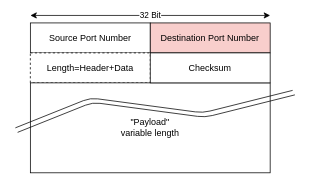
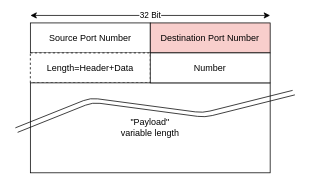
  <mxCell id="0" />
  <mxCell id="1" parent="0" />
  <mxCell id="2" value="Source Port Number" style="rounded=0;whiteSpace=wrap;html=1;" vertex="1" parent="1"><mxGeometry x="40" y="30" width="160" height="40" as="geometry" /></mxCell>
  <mxCell id="3" value="Destination Port Number" style="rounded=0;whiteSpace=wrap;html=1;fillColor=#f8cecc;" vertex="1" parent="1"><mxGeometry x="200" y="30" width="160" height="40" as="geometry" /></mxCell>
  <mxCell id="4" value="Length=Header+Data" style="rounded=0;whiteSpace=wrap;html=1;dashed=1;" vertex="1" parent="1"><mxGeometry x="40" y="70" width="160" height="40" as="geometry" /></mxCell>
  <mxCell id="5" value="&quot;Payload&quot;&lt;br&gt;variable length" style="rounded=0;whiteSpace=wrap;html=1;" vertex="1" parent="1"><mxGeometry x="40" y="110" width="320" height="120" as="geometry" /></mxCell>
- <mxCell id="6" value="Checksum" style="rounded=0;whiteSpace=wrap;html=1;" vertex="1" parent="1"><mxGeometry x="200" y="70" width="160" height="40" as="geometry" /></mxCell>
+ <mxCell id="6" value="Number" style="rounded=0;whiteSpace=wrap;html=1;" vertex="1" parent="1"><mxGeometry x="200" y="70" width="160" height="40" as="geometry" /></mxCell>
  <mxCell id="7" value="32 Bit" style="endArrow=classic;startArrow=classic;html=1;" edge="1" parent="1"><mxGeometry width="50" height="50" relative="1" as="geometry"><mxPoint x="40" y="20" as="sourcePoint" /><mxPoint x="360" y="20" as="targetPoint" /></mxGeometry></mxCell>
  <mxCell id="8" value="" style="endArrow=none;html=1;" edge="1" parent="1"><mxGeometry width="50" height="50" relative="1" as="geometry"><mxPoint x="20" y="170" as="sourcePoint" /><mxPoint x="390" y="120" as="targetPoint" /><Array as="points"><mxPoint x="120" y="130" /><mxPoint x="270" y="150" /></Array></mxGeometry></mxCell>
  <mxCell id="9" value="" style="endArrow=none;html=1;" edge="1" parent="1"><mxGeometry width="50" height="50" relative="1" as="geometry"><mxPoint x="23" y="176" as="sourcePoint" /><mxPoint x="393" y="126" as="targetPoint" /><Array as="points"><mxPoint x="123" y="136" /><mxPoint x="273" y="156" /></Array></mxGeometry></mxCell>
